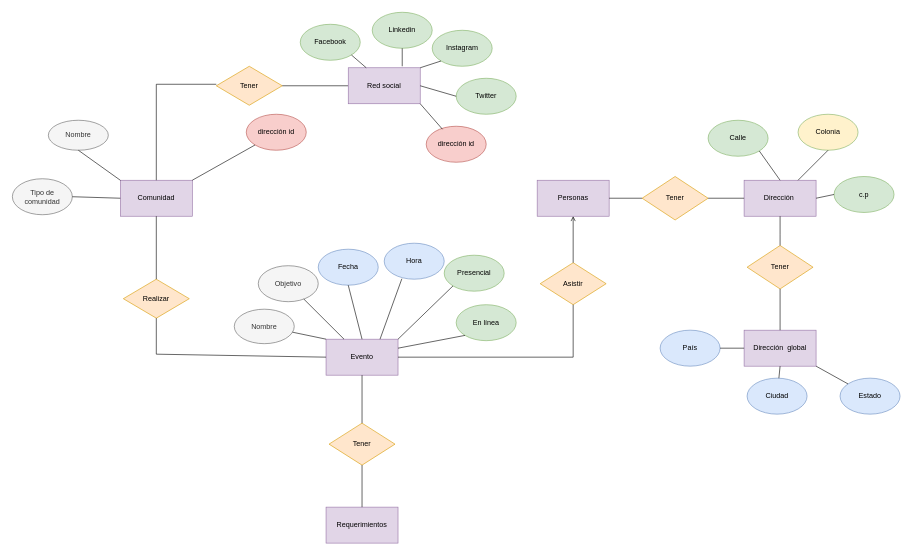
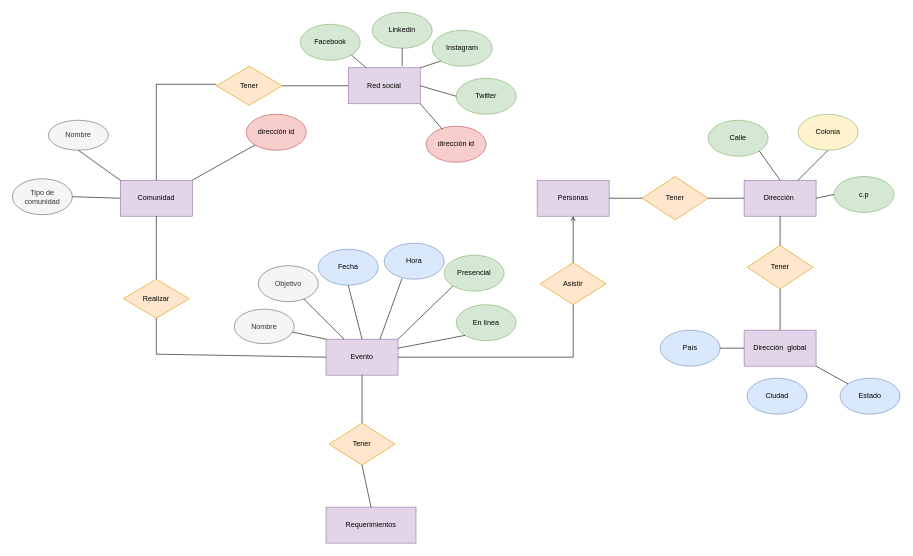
  <mxCell id="0" />
  <mxCell id="1" parent="0" />
  <mxCell id="2" value="Comunidad" style="rounded=0;whiteSpace=wrap;html=1;fillColor=#e1d5e7;strokeColor=#9673a6;" parent="1" vertex="1"><mxGeometry x="200" y="300" width="120" height="60" as="geometry" /></mxCell>
  <mxCell id="3" value="Tipo de comunidad" style="ellipse;whiteSpace=wrap;html=1;fillColor=#f5f5f5;fontColor=#333333;strokeColor=#666666;" parent="1" vertex="1"><mxGeometry y="297.5" width="100" height="60" as="geometry" x="20" /></mxCell>
  <mxCell id="4" value="Fecha" style="ellipse;whiteSpace=wrap;html=1;fillColor=#dae8fc;strokeColor=#6c8ebf;" parent="1" vertex="1"><mxGeometry x="530" y="415" width="100" height="60" as="geometry" /></mxCell>
  <mxCell id="5" value="Nombre" style="ellipse;whiteSpace=wrap;html=1;fillColor=#f5f5f5;fontColor=#333333;strokeColor=#666666;" parent="1" vertex="1"><mxGeometry x="390" y="515" width="100" height="57.5" as="geometry" /></mxCell>
  <mxCell id="6" value="Objetivo" style="ellipse;whiteSpace=wrap;html=1;fillColor=#f5f5f5;fontColor=#333333;strokeColor=#666666;" parent="1" vertex="1"><mxGeometry x="430" y="442.5" width="100" height="60" as="geometry" /></mxCell>
  <mxCell id="7" value="Facebook" style="ellipse;whiteSpace=wrap;html=1;fillColor=#d5e8d4;strokeColor=#82b366;" parent="1" vertex="1"><mxGeometry x="500" y="40" width="100" height="60" as="geometry" /></mxCell>
  <mxCell id="8" value="Nombre" style="ellipse;whiteSpace=wrap;html=1;fillColor=#f5f5f5;fontColor=#333333;strokeColor=#666666;" parent="1" vertex="1"><mxGeometry x="80" y="200" width="100" height="50" as="geometry" /></mxCell>
  <mxCell id="9" value="dirección id" style="ellipse;whiteSpace=wrap;html=1;fillColor=#f8cecc;strokeColor=#b85450;" parent="1" vertex="1"><mxGeometry x="410" y="190" width="100" height="60" as="geometry" /></mxCell>
  <mxCell id="10" value="" style="endArrow=none;html=1;rounded=0;exitX=1;exitY=0;exitDx=0;exitDy=0;entryX=0;entryY=1;entryDx=0;entryDy=0;" parent="1" source="2" target="9" edge="1"><mxGeometry width="50" height="50" relative="1" as="geometry"><mxPoint x="410" y="420" as="sourcePoint" /><mxPoint x="460" y="370" as="targetPoint" /></mxGeometry></mxCell>
  <mxCell id="11" value="" style="endArrow=none;html=1;rounded=0;exitX=0.5;exitY=0;exitDx=0;exitDy=0;" parent="1" source="2" edge="1"><mxGeometry width="50" height="50" relative="1" as="geometry"><mxPoint x="230" y="310" as="sourcePoint" /><mxPoint x="260" y="140" as="targetPoint" /></mxGeometry></mxCell>
  <mxCell id="12" value="" style="endArrow=none;html=1;rounded=0;exitX=1;exitY=0.5;exitDx=0;exitDy=0;entryX=0;entryY=0.5;entryDx=0;entryDy=0;" parent="1" source="3" target="2" edge="1"><mxGeometry width="50" height="50" relative="1" as="geometry"><mxPoint x="120" y="380" as="sourcePoint" /><mxPoint x="170" y="330" as="targetPoint" /></mxGeometry></mxCell>
  <mxCell id="13" value="" style="endArrow=none;html=1;rounded=0;exitX=0.5;exitY=1;exitDx=0;exitDy=0;entryX=0;entryY=0;entryDx=0;entryDy=0;" parent="1" source="8" target="2" edge="1"><mxGeometry width="50" height="50" relative="1" as="geometry"><mxPoint x="160" y="310" as="sourcePoint" /><mxPoint x="210" y="260" as="targetPoint" /></mxGeometry></mxCell>
  <mxCell id="14" value="Evento" style="rounded=0;whiteSpace=wrap;html=1;fillColor=#e1d5e7;strokeColor=#9673a6;" parent="1" vertex="1"><mxGeometry x="543" y="565" width="120" height="60" as="geometry" /></mxCell>
  <mxCell id="15" value="Realizar" style="rhombus;whiteSpace=wrap;html=1;fillColor=#ffe6cc;strokeColor=#d79b00;" parent="1" vertex="1"><mxGeometry x="205" y="465" width="110" height="65" as="geometry" /></mxCell>
  <mxCell id="16" value="" style="endArrow=none;html=1;rounded=0;entryX=0;entryY=0.5;entryDx=0;entryDy=0;" parent="1" target="14" edge="1"><mxGeometry width="50" height="50" relative="1" as="geometry"><mxPoint x="260" y="590" as="sourcePoint" /><mxPoint x="540" y="595" as="targetPoint" /></mxGeometry></mxCell>
  <mxCell id="17" value="En línea" style="ellipse;whiteSpace=wrap;html=1;fillColor=#d5e8d4;strokeColor=#82b366;" parent="1" vertex="1"><mxGeometry x="760" y="507.5" width="100" height="60" as="geometry" /></mxCell>
  <mxCell id="18" value="Presencial" style="ellipse;whiteSpace=wrap;html=1;fillColor=#d5e8d4;strokeColor=#82b366;" parent="1" vertex="1"><mxGeometry x="740" y="425" width="100" height="60" as="geometry" /></mxCell>
  <mxCell id="19" value="Hora" style="ellipse;whiteSpace=wrap;html=1;fillColor=#dae8fc;strokeColor=#6c8ebf;" parent="1" vertex="1"><mxGeometry x="640" y="405" width="100" height="60" as="geometry" /></mxCell>
  <mxCell id="20" value="" style="endArrow=none;html=1;rounded=0;exitX=0.75;exitY=0;exitDx=0;exitDy=0;entryX=0.294;entryY=0.987;entryDx=0;entryDy=0;entryPerimeter=0;" parent="1" source="14" target="19" edge="1"><mxGeometry width="50" height="50" relative="1" as="geometry"><mxPoint x="713" y="525" as="sourcePoint" /><mxPoint x="763" y="475" as="targetPoint" /></mxGeometry></mxCell>
  <mxCell id="21" value="" style="endArrow=none;html=1;rounded=0;exitX=1;exitY=0.25;exitDx=0;exitDy=0;entryX=0;entryY=1;entryDx=0;entryDy=0;" parent="1" source="14" target="17" edge="1"><mxGeometry width="50" height="50" relative="1" as="geometry"><mxPoint x="733" y="635" as="sourcePoint" /><mxPoint x="783" y="585" as="targetPoint" /></mxGeometry></mxCell>
  <mxCell id="22" value="" style="endArrow=none;html=1;rounded=0;entryX=0;entryY=0;entryDx=0;entryDy=0;" parent="1" source="5" target="14" edge="1"><mxGeometry width="50" height="50" relative="1" as="geometry"><mxPoint x="520" y="525" as="sourcePoint" /><mxPoint x="570" y="475" as="targetPoint" /></mxGeometry></mxCell>
  <mxCell id="23" value="" style="endArrow=none;html=1;rounded=0;exitX=0.5;exitY=0;exitDx=0;exitDy=0;entryX=0.5;entryY=1;entryDx=0;entryDy=0;" parent="1" source="14" target="4" edge="1"><mxGeometry width="50" height="50" relative="1" as="geometry"><mxPoint x="593" y="525" as="sourcePoint" /><mxPoint x="643" y="475" as="targetPoint" /></mxGeometry></mxCell>
  <mxCell id="24" value="" style="endArrow=none;html=1;rounded=0;exitX=1;exitY=0;exitDx=0;exitDy=0;entryX=0;entryY=1;entryDx=0;entryDy=0;" parent="1" source="14" target="18" edge="1"><mxGeometry width="50" height="50" relative="1" as="geometry"><mxPoint x="738" y="562.5" as="sourcePoint" /><mxPoint x="788" y="512.5" as="targetPoint" /></mxGeometry></mxCell>
  <mxCell id="25" value="" style="endArrow=none;html=1;rounded=0;exitX=0.25;exitY=0;exitDx=0;exitDy=0;" parent="1" source="14" target="6" edge="1"><mxGeometry width="50" height="50" relative="1" as="geometry"><mxPoint x="513" y="530" as="sourcePoint" /><mxPoint x="563" y="480" as="targetPoint" /></mxGeometry></mxCell>
  <mxCell id="26" value="Tener" style="rhombus;whiteSpace=wrap;html=1;fillColor=#ffe6cc;strokeColor=#d79b00;" parent="1" vertex="1"><mxGeometry x="548" y="705" width="110" height="70" as="geometry" /></mxCell>
  <mxCell id="27" value="" style="endArrow=none;html=1;rounded=0;" parent="1" edge="1"><mxGeometry width="50" height="50" relative="1" as="geometry"><mxPoint x="603" y="705" as="sourcePoint" /><mxPoint x="603" y="625" as="targetPoint" /></mxGeometry></mxCell>
- <mxCell id="28" value="Requerimientos" style="rounded=0;whiteSpace=wrap;html=1;fillColor=#e1d5e7;strokeColor=#9673a6;" parent="1" vertex="1"><mxGeometry x="543" y="845" width="120" height="60" as="geometry" /></mxCell>
+ <mxCell id="28" value="Requerimientos" style="rounded=0;whiteSpace=wrap;html=1;fillColor=#e1d5e7;strokeColor=#9673a6;" parent="1" vertex="1"><mxGeometry x="543" y="845" width="150" height="60" as="geometry" /></mxCell>
  <mxCell id="29" value="" style="endArrow=none;html=1;rounded=0;exitX=0.5;exitY=0;exitDx=0;exitDy=0;" parent="1" source="28" edge="1"><mxGeometry width="50" height="50" relative="1" as="geometry"><mxPoint x="553" y="825" as="sourcePoint" /><mxPoint x="603" y="775" as="targetPoint" /></mxGeometry></mxCell>
  <mxCell id="30" value="Asistir" style="rhombus;whiteSpace=wrap;html=1;fillColor=#ffe6cc;strokeColor=#d79b00;" parent="1" vertex="1"><mxGeometry x="900" y="437.5" width="110" height="70" as="geometry" /></mxCell>
  <mxCell id="31" value="" style="endArrow=none;html=1;rounded=0;exitX=1;exitY=0.5;exitDx=0;exitDy=0;" parent="1" source="14" edge="1"><mxGeometry width="50" height="50" relative="1" as="geometry"><mxPoint x="670" y="595" as="sourcePoint" /><mxPoint x="955" y="595" as="targetPoint" /></mxGeometry></mxCell>
  <mxCell id="32" value="" style="endArrow=none;html=1;rounded=0;exitX=0.5;exitY=1;exitDx=0;exitDy=0;" parent="1" source="2" target="15" edge="1"><mxGeometry width="50" height="50" relative="1" as="geometry"><mxPoint x="260" y="370" as="sourcePoint" /><mxPoint x="483" y="330" as="targetPoint" /></mxGeometry></mxCell>
  <mxCell id="33" value="" style="endArrow=none;html=1;rounded=0;entryX=0.5;entryY=1;entryDx=0;entryDy=0;" parent="1" target="15" edge="1"><mxGeometry width="50" height="50" relative="1" as="geometry"><mxPoint x="260" y="590" as="sourcePoint" /><mxPoint x="700" y="570" as="targetPoint" /></mxGeometry></mxCell>
  <mxCell id="34" value="Personas" style="rounded=0;whiteSpace=wrap;html=1;fillColor=#e1d5e7;strokeColor=#9673a6;" parent="1" vertex="1"><mxGeometry x="895" y="300" width="120" height="60" as="geometry" /></mxCell>
  <mxCell id="35" value="" style="endArrow=none;html=1;rounded=0;exitX=0.5;exitY=1;exitDx=0;exitDy=0;" parent="1" source="30" edge="1"><mxGeometry width="50" height="50" relative="1" as="geometry"><mxPoint x="960" y="602.5" as="sourcePoint" /><mxPoint x="955" y="595" as="targetPoint" /><Array as="points" /></mxGeometry></mxCell>
  <mxCell id="36" value="" style="endArrow=open;html=1;rounded=0;exitX=0.5;exitY=0;exitDx=0;exitDy=0;entryX=0.5;entryY=1;entryDx=0;entryDy=0;" parent="1" source="30" target="34" edge="1"><mxGeometry width="50" height="50" relative="1" as="geometry"><mxPoint x="920" y="420" as="sourcePoint" /><mxPoint x="955" y="380" as="targetPoint" /></mxGeometry></mxCell>
  <mxCell id="37" value="Tener&lt;br&gt;" style="rhombus;whiteSpace=wrap;html=1;fillColor=#ffe6cc;strokeColor=#d79b00;" parent="1" vertex="1"><mxGeometry x="1070" y="293.75" width="110" height="72.5" as="geometry" /></mxCell>
  <mxCell id="38" value="" style="endArrow=none;html=1;rounded=0;entryX=0;entryY=0.5;entryDx=0;entryDy=0;exitX=1;exitY=0.5;exitDx=0;exitDy=0;" parent="1" source="34" target="37" edge="1"><mxGeometry width="50" height="50" relative="1" as="geometry"><mxPoint x="1020" y="440" as="sourcePoint" /><mxPoint x="1070" y="390" as="targetPoint" /></mxGeometry></mxCell>
  <mxCell id="39" value="Dirección&amp;nbsp;" style="rounded=0;whiteSpace=wrap;html=1;fillColor=#e1d5e7;strokeColor=#9673a6;" parent="1" vertex="1"><mxGeometry x="1240" y="300" width="120" height="60" as="geometry" /></mxCell>
  <mxCell id="40" value="" style="endArrow=none;html=1;rounded=0;entryX=0;entryY=0.5;entryDx=0;entryDy=0;" parent="1" source="37" target="39" edge="1"><mxGeometry width="50" height="50" relative="1" as="geometry"><mxPoint x="1180" y="430" as="sourcePoint" /><mxPoint x="1230" y="380" as="targetPoint" /></mxGeometry></mxCell>
  <mxCell id="41" value="c.p" style="ellipse;whiteSpace=wrap;html=1;fillColor=#d5e8d4;strokeColor=#82b366;" parent="1" vertex="1"><mxGeometry x="1390" y="293.75" width="100" height="60" as="geometry" /></mxCell>
  <mxCell id="42" value="Ciudad" style="ellipse;whiteSpace=wrap;html=1;fillColor=#dae8fc;strokeColor=#6c8ebf;" parent="1" vertex="1"><mxGeometry x="1245" y="630" width="100" height="60" as="geometry" /></mxCell>
  <mxCell id="43" value="País" style="ellipse;whiteSpace=wrap;html=1;fillColor=#dae8fc;strokeColor=#6c8ebf;" parent="1" vertex="1"><mxGeometry x="1100" y="550" width="100" height="60" as="geometry" /></mxCell>
  <mxCell id="44" value="Estado" style="ellipse;whiteSpace=wrap;html=1;fillColor=#dae8fc;strokeColor=#6c8ebf;" parent="1" vertex="1"><mxGeometry x="1400" y="630" width="100" height="60" as="geometry" /></mxCell>
  <mxCell id="45" value="Calle" style="ellipse;whiteSpace=wrap;html=1;fillColor=#d5e8d4;strokeColor=#82b366;" vertex="1" parent="1"><mxGeometry x="1180" y="200" width="100" height="60" as="geometry" /></mxCell>
  <mxCell id="46" value="Colonia" style="ellipse;whiteSpace=wrap;html=1;fillColor=#fff2cc;strokeColor=#82b366;" vertex="1" parent="1"><mxGeometry x="1330" y="190" width="100" height="60" as="geometry" /></mxCell>
  <mxCell id="47" value="Tener" style="rhombus;whiteSpace=wrap;html=1;fillColor=#ffe6cc;strokeColor=#d79b00;" vertex="1" parent="1"><mxGeometry x="360" y="110" width="110" height="65" as="geometry" /></mxCell>
  <mxCell id="48" value="" style="endArrow=none;html=1;rounded=0;" edge="1" parent="1"><mxGeometry width="50" height="50" relative="1" as="geometry"><mxPoint x="360" y="140" as="sourcePoint" /><mxPoint x="260" y="140" as="targetPoint" /></mxGeometry></mxCell>
  <mxCell id="49" value="" style="endArrow=none;html=1;rounded=0;exitX=0;exitY=0.5;exitDx=0;exitDy=0;entryX=1;entryY=0.5;entryDx=0;entryDy=0;" edge="1" parent="1" target="47"><mxGeometry width="50" height="50" relative="1" as="geometry"><mxPoint x="580" y="142.5" as="sourcePoint" /><mxPoint x="270" y="150" as="targetPoint" /></mxGeometry></mxCell>
  <mxCell id="50" value="Red social" style="rounded=0;whiteSpace=wrap;html=1;fillColor=#e1d5e7;strokeColor=#9673a6;" vertex="1" parent="1"><mxGeometry x="580" y="112.5" width="120" height="60" as="geometry" /></mxCell>
  <mxCell id="51" value="Twitter" style="ellipse;whiteSpace=wrap;html=1;fillColor=#d5e8d4;strokeColor=#82b366;" vertex="1" parent="1"><mxGeometry x="760" y="130" width="100" height="60" as="geometry" /></mxCell>
  <mxCell id="52" value="Linkedin" style="ellipse;whiteSpace=wrap;html=1;fillColor=#d5e8d4;strokeColor=#82b366;" vertex="1" parent="1"><mxGeometry x="620" y="20" width="100" height="60" as="geometry" /></mxCell>
  <mxCell id="53" value="Instagram" style="ellipse;whiteSpace=wrap;html=1;fillColor=#d5e8d4;strokeColor=#82b366;" vertex="1" parent="1"><mxGeometry x="720" y="50" width="100" height="60" as="geometry" /></mxCell>
  <mxCell id="54" value="dirección id" style="ellipse;whiteSpace=wrap;html=1;fillColor=#f8cecc;strokeColor=#b85450;" vertex="1" parent="1"><mxGeometry x="710" y="210" width="100" height="60" as="geometry" /></mxCell>
  <mxCell id="55" value="" style="endArrow=none;html=1;rounded=0;exitX=1;exitY=1;exitDx=0;exitDy=0;entryX=0.271;entryY=0.083;entryDx=0;entryDy=0;entryPerimeter=0;" edge="1" parent="1" source="50" target="54"><mxGeometry width="50" height="50" relative="1" as="geometry"><mxPoint x="330" y="310" as="sourcePoint" /><mxPoint x="434.563" y="251.164" as="targetPoint" /></mxGeometry></mxCell>
  <mxCell id="56" value="" style="endArrow=none;html=1;rounded=0;exitX=1;exitY=0.5;exitDx=0;exitDy=0;entryX=0;entryY=0.5;entryDx=0;entryDy=0;" edge="1" parent="1" source="50" target="51"><mxGeometry width="50" height="50" relative="1" as="geometry"><mxPoint x="340" y="320" as="sourcePoint" /><mxPoint x="444.563" y="261.164" as="targetPoint" /></mxGeometry></mxCell>
  <mxCell id="57" value="" style="endArrow=none;html=1;rounded=0;exitX=0;exitY=1;exitDx=0;exitDy=0;entryX=1;entryY=0;entryDx=0;entryDy=0;" edge="1" parent="1" source="53" target="50"><mxGeometry width="50" height="50" relative="1" as="geometry"><mxPoint x="710" y="152.5" as="sourcePoint" /><mxPoint x="770" y="170" as="targetPoint" /></mxGeometry></mxCell>
  <mxCell id="58" value="" style="endArrow=none;html=1;rounded=0;exitX=0.5;exitY=1;exitDx=0;exitDy=0;" edge="1" parent="1" source="52"><mxGeometry width="50" height="50" relative="1" as="geometry"><mxPoint x="720" y="162.5" as="sourcePoint" /><mxPoint x="670" y="110" as="targetPoint" /></mxGeometry></mxCell>
  <mxCell id="59" value="" style="endArrow=none;html=1;rounded=0;exitX=1;exitY=1;exitDx=0;exitDy=0;entryX=0.25;entryY=0;entryDx=0;entryDy=0;" edge="1" parent="1" source="7" target="50"><mxGeometry width="50" height="50" relative="1" as="geometry"><mxPoint x="730" y="172.5" as="sourcePoint" /><mxPoint x="790" y="190" as="targetPoint" /></mxGeometry></mxCell>
  <mxCell id="60" value="Dirección &amp;nbsp;global" style="rounded=0;whiteSpace=wrap;html=1;fillColor=#e1d5e7;strokeColor=#9673a6;" vertex="1" parent="1"><mxGeometry x="1240" y="550" width="120" height="60" as="geometry" /></mxCell>
  <mxCell id="61" value="Tener&lt;br&gt;" style="rhombus;whiteSpace=wrap;html=1;fillColor=#ffe6cc;strokeColor=#d79b00;" vertex="1" parent="1"><mxGeometry x="1245" y="408.75" width="110" height="72.5" as="geometry" /></mxCell>
  <mxCell id="62" value="" style="endArrow=none;html=1;rounded=0;entryX=0.5;entryY=1;entryDx=0;entryDy=0;" edge="1" parent="1" source="61" target="39"><mxGeometry width="50" height="50" relative="1" as="geometry"><mxPoint x="965" y="447.5" as="sourcePoint" /><mxPoint x="965" y="370" as="targetPoint" /><Array as="points"><mxPoint x="1300" y="390" /></Array></mxGeometry></mxCell>
  <mxCell id="63" value="" style="endArrow=none;html=1;rounded=0;exitX=0.5;exitY=0;exitDx=0;exitDy=0;entryX=0.5;entryY=1;entryDx=0;entryDy=0;" edge="1" parent="1" source="60" target="61"><mxGeometry width="50" height="50" relative="1" as="geometry"><mxPoint x="965" y="447.5" as="sourcePoint" /><mxPoint x="965" y="370" as="targetPoint" /></mxGeometry></mxCell>
  <mxCell id="64" value="" style="endArrow=none;html=1;rounded=0;entryX=1;entryY=1;entryDx=0;entryDy=0;" edge="1" parent="1" source="44" target="60"><mxGeometry width="50" height="50" relative="1" as="geometry"><mxPoint x="1310" y="560" as="sourcePoint" /><mxPoint x="1310" y="491.25" as="targetPoint" /></mxGeometry></mxCell>
- <mxCell id="65" value="" style="endArrow=none;html=1;rounded=0;exitX=0.5;exitY=1;exitDx=0;exitDy=0;" edge="1" parent="1" source="60" target="42"><mxGeometry width="50" height="50" relative="1" as="geometry"><mxPoint x="1320" y="570" as="sourcePoint" /><mxPoint x="1320" y="501.25" as="targetPoint" /></mxGeometry></mxCell>
  <mxCell id="66" value="" style="endArrow=none;html=1;rounded=0;exitX=1;exitY=0.5;exitDx=0;exitDy=0;entryX=0;entryY=0.5;entryDx=0;entryDy=0;" edge="1" parent="1" source="43" target="60"><mxGeometry width="50" height="50" relative="1" as="geometry"><mxPoint x="1330" y="580" as="sourcePoint" /><mxPoint x="1330" y="511.25" as="targetPoint" /></mxGeometry></mxCell>
  <mxCell id="67" value="" style="endArrow=none;html=1;rounded=0;entryX=1;entryY=1;entryDx=0;entryDy=0;exitX=0.5;exitY=0;exitDx=0;exitDy=0;" edge="1" parent="1" source="39" target="45"><mxGeometry width="50" height="50" relative="1" as="geometry"><mxPoint x="1190" y="420" as="sourcePoint" /><mxPoint x="1240" y="370" as="targetPoint" /></mxGeometry></mxCell>
  <mxCell id="68" value="" style="endArrow=none;html=1;rounded=0;entryX=1;entryY=0.5;entryDx=0;entryDy=0;exitX=0;exitY=0.5;exitDx=0;exitDy=0;" edge="1" parent="1" source="41" target="39"><mxGeometry width="50" height="50" relative="1" as="geometry"><mxPoint x="1310" y="310" as="sourcePoint" /><mxPoint x="1275.355" y="261.213" as="targetPoint" /></mxGeometry></mxCell>
  <mxCell id="69" value="" style="endArrow=none;html=1;rounded=0;entryX=0.5;entryY=1;entryDx=0;entryDy=0;exitX=0.75;exitY=0;exitDx=0;exitDy=0;" edge="1" parent="1" source="39" target="46"><mxGeometry width="50" height="50" relative="1" as="geometry"><mxPoint x="1320" y="320" as="sourcePoint" /><mxPoint x="1285.355" y="271.213" as="targetPoint" /></mxGeometry></mxCell>
